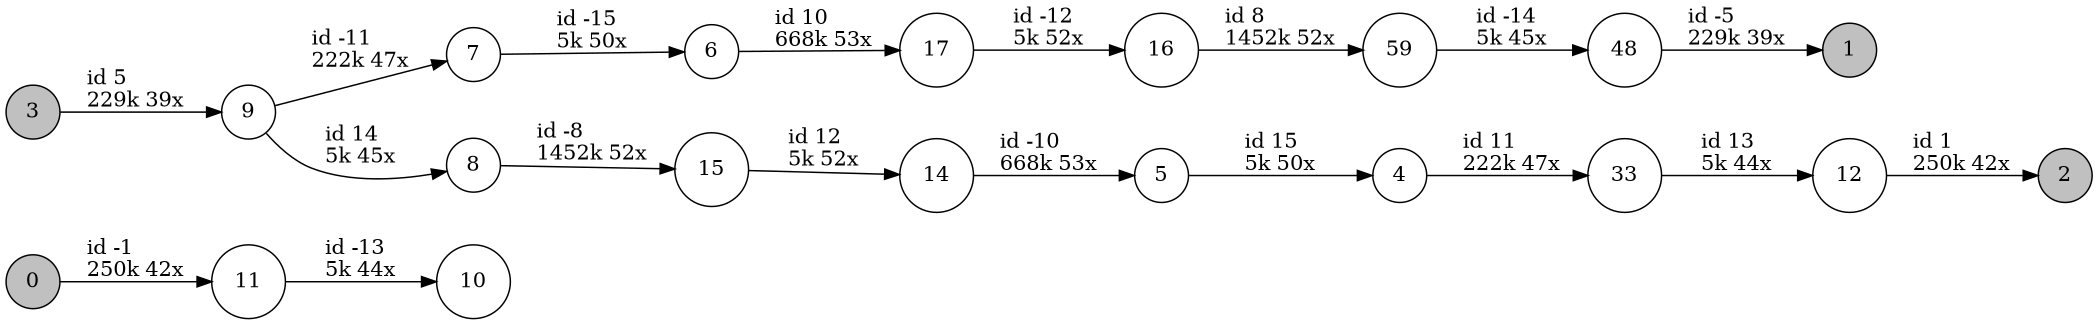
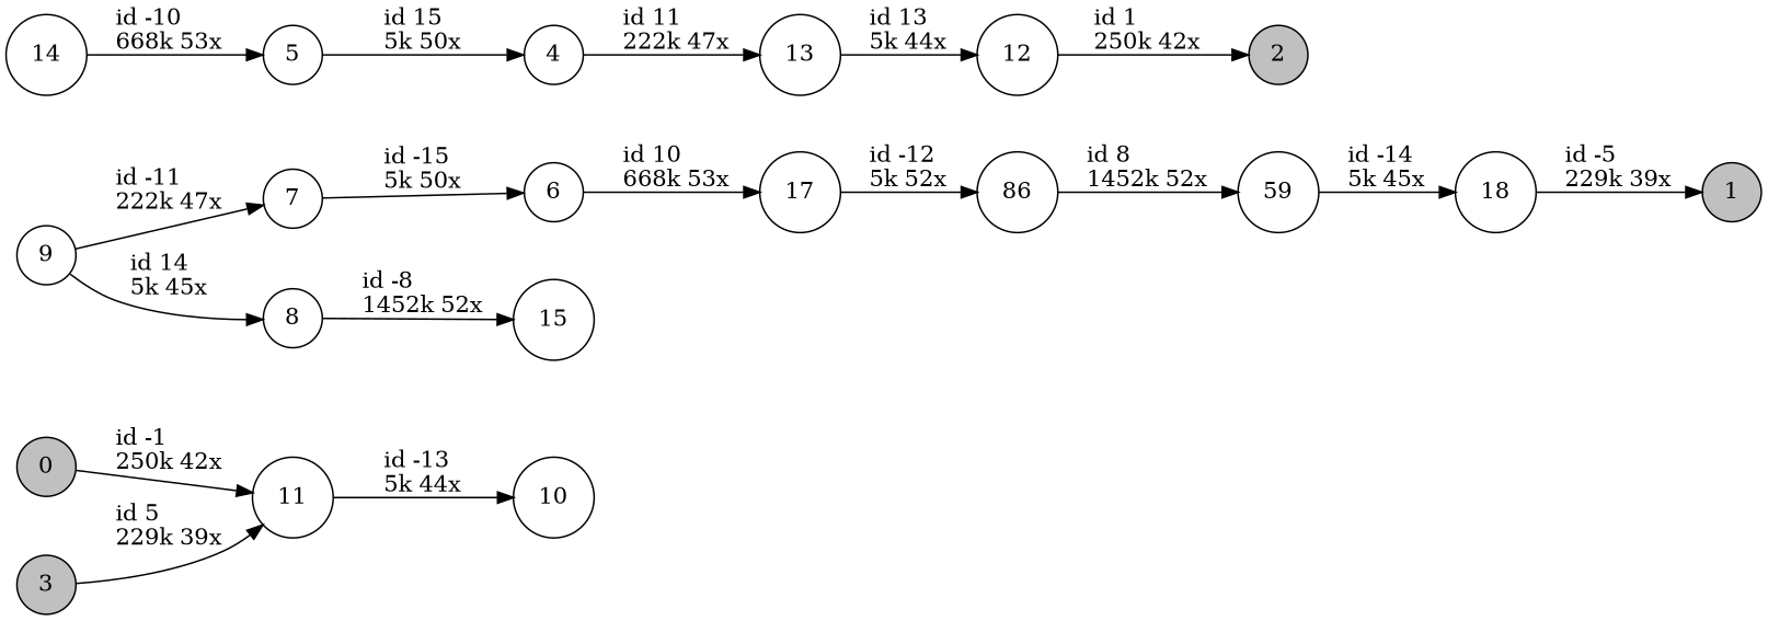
  digraph {
    nodesep=0.5
    rankdir=LR
    node [shape=circle]
    edge [color=black]
    0 [fillcolor=grey height=0.3 style=filled]
    11 [height=0.3]
    10 [height=0.3]
    1 [fillcolor=grey height=0.3 style=filled]
    2 [fillcolor=grey height=0.3 style=filled]
    3 [fillcolor=grey height=0.3 style=filled]
    9 [height=0.3]
    7 [height=0.3]
    8 [height=0.3]
    5 [height=0.3]
    4 [height=0.3]
-   13 [height=0.3 label=33]
+   13 [height=0.3]
    12 [height=0.3]
    6 [height=0.3]
    17 [height=0.3]
-   16 [height=0.3]
+   16 [height=0.3 label=86]
    15 [height=0.3]
    14 [height=0.3]
    n19 [height=0.3 label=59]
-   18 [height=0.3 label=48]
+   18 [height=0.3]
    0 -> 11 [label="id -1\l250k 42x"]
    11 -> 10 [label="id -13\l5k 44x"]
-   3 -> 9 [label="id 5\l229k 39x"]
+   3 -> 11 [label="id 5\l229k 39x"]
    9 -> 7 [label="id -11\l222k 47x"]
    9 -> 8 [label="id 14\l5k 45x"]
    7 -> 6 [label="id -15\l5k 50x"]
    8 -> 15 [label="id -8\l1452k 52x"]
    5 -> 4 [label="id 15\l5k 50x"]
    4 -> 13 [label="id 11\l222k 47x"]
    13 -> 12 [label="id 13\l5k 44x"]
    12 -> 2 [label="id 1\l250k 42x"]
    6 -> 17 [label="id 10\l668k 53x"]
    17 -> 16 [label="id -12\l5k 52x"]
    16 -> n19 [label="id 8\l1452k 52x"]
-   15 -> 14 [label="id 12\l5k 52x"]
    14 -> 5 [label="id -10\l668k 53x"]
    n19 -> 18 [label="id -14\l5k 45x"]
    18 -> 1 [label="id -5\l229k 39x"]
  }
